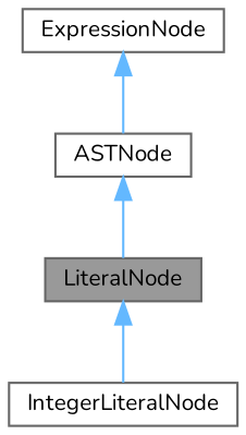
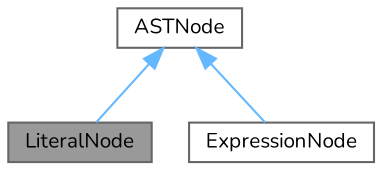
  digraph {
    fontname=Nunito
    node [color=gray40 fillcolor=white fontname=Nunito fontsize=10 shape=box style=filled]
    edge [color=steelblue1 dir=back fontname=Nunito fontsize=10 labelfontname=Helvetica labelfontsize=10 style=solid]
    n1 [fillcolor=grey60 fontcolor=black height=0.2 label=LiteralNode width=0.4]
-   n2 [height=0.2 label=IntegerLiteralNode width=0.4]
    n3 [height=0.2 label=ExpressionNode width=0.4]
    n4 [height=0.2 label=ASTNode width=0.4]
-   n1 -> n2
    n4 -> n1
-   n3 -> n4
+   n4 -> n3
  }
